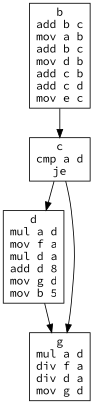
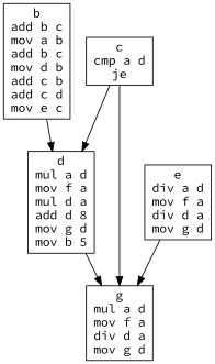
  digraph {
    fontname="Source Code Pro"
    node [fontname="Source Code Pro" shape=box]
    edge [fontname="Source Code Pro"]
    n1 [label="b\nadd b c\nmov a b\nadd b c\nmov d b\nadd c b\nadd c d\nmov e c\n"]
    n2 [label="c\ncmp a d\nje\n"]
    n3 [label="d\nmul a d\nmov f a\nmul d a\nadd d 8\nmov g d\nmov b 5\n"]
-   n4 [label="g\nmul a d\ndiv f a\ndiv d a\nmov g d\n"]
-   n1 -> n2
+   n4 [label="g\nmul a d\nmov f a\ndiv d a\nmov g d\n"]
+   n5 [label="e\ndiv a d\nmov f a\ndiv d a\nmov g d\n"]
+   n1 -> n3
    n2 -> n3
    n2 -> n4
    n3 -> n4
+   n5 -> n4
  }
